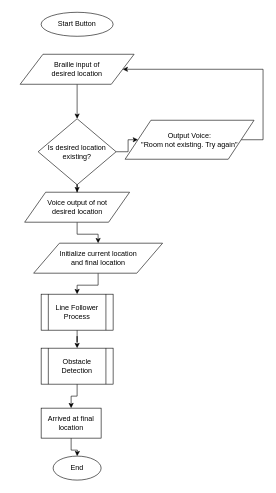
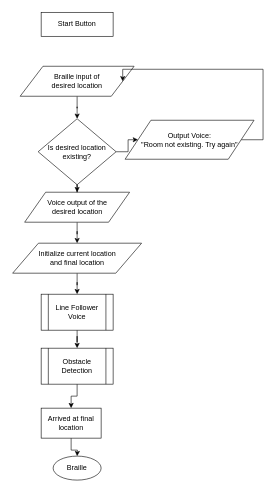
  <mxCell id="0" />
  <mxCell id="1" parent="0" />
- <mxCell id="2" value="Start Button" style="ellipse;whiteSpace=wrap;html=1;" vertex="1" parent="1"><mxGeometry x="68" y="20" width="120" height="40" as="geometry" /></mxCell>
+ <mxCell id="2" value="Start Button" style="rounded=0;whiteSpace=wrap;html=1;" vertex="1" parent="1"><mxGeometry x="68" y="20" width="120" height="40" as="geometry" /></mxCell>
  <mxCell id="3" value="" style="edgeStyle=orthogonalEdgeStyle;rounded=0;orthogonalLoop=1;jettySize=auto;html=1;" edge="1" parent="1" source="4" target="7"><mxGeometry relative="1" as="geometry" /></mxCell>
- <mxCell id="4" value="Braille input of &lt;br&gt;desired location" style="shape=parallelogram;perimeter=parallelogramPerimeter;whiteSpace=wrap;html=1;" vertex="1" parent="1"><mxGeometry x="33" y="90" width="190" height="50" as="geometry" /></mxCell>
+ <mxCell id="4" value="Braille input of &lt;br&gt;desired location" style="shape=parallelogram;perimeter=parallelogramPerimeter;whiteSpace=wrap;html=1;" vertex="1" parent="1"><mxGeometry x="33" y="110" width="190" height="50" as="geometry" /></mxCell>
  <mxCell id="5" style="edgeStyle=orthogonalEdgeStyle;rounded=0;orthogonalLoop=1;jettySize=auto;html=1;entryX=0;entryY=0.5;entryDx=0;entryDy=0;" edge="1" parent="1" source="7" target="9"><mxGeometry relative="1" as="geometry" /></mxCell>
  <mxCell id="6" value="" style="edgeStyle=orthogonalEdgeStyle;rounded=0;orthogonalLoop=1;jettySize=auto;html=1;" edge="1" parent="1" source="7" target="11"><mxGeometry relative="1" as="geometry" /></mxCell>
  <mxCell id="7" value="Is desired location existing?" style="rhombus;whiteSpace=wrap;html=1;" vertex="1" parent="1"><mxGeometry x="63" y="197.5" width="130" height="110" as="geometry" /></mxCell>
  <mxCell id="8" style="edgeStyle=orthogonalEdgeStyle;rounded=0;orthogonalLoop=1;jettySize=auto;html=1;exitX=1;exitY=0.5;exitDx=0;exitDy=0;entryX=1;entryY=0.5;entryDx=0;entryDy=0;" edge="1" parent="1" source="9" target="4"><mxGeometry relative="1" as="geometry"><mxPoint x="468" y="140" as="targetPoint" /><Array as="points"><mxPoint x="438" y="233" /><mxPoint x="438" y="115" /></Array></mxGeometry></mxCell>
  <mxCell id="9" value="Output Voice:&lt;br&gt;&quot;Room not existing. Try again&quot;" style="shape=parallelogram;perimeter=parallelogramPerimeter;whiteSpace=wrap;html=1;" vertex="1" parent="1"><mxGeometry x="208" y="200" width="215" height="65" as="geometry" /></mxCell>
  <mxCell id="10" value="" style="edgeStyle=orthogonalEdgeStyle;rounded=0;orthogonalLoop=1;jettySize=auto;html=1;" edge="1" parent="1" source="11" target="13"><mxGeometry relative="1" as="geometry" /></mxCell>
- <mxCell id="11" value="Voice output of not &lt;br&gt;desired location" style="shape=parallelogram;perimeter=parallelogramPerimeter;whiteSpace=wrap;html=1;" vertex="1" parent="1"><mxGeometry x="40.5" y="320" width="175" height="50" as="geometry" /></mxCell>
+ <mxCell id="11" value="Voice output of the &lt;br&gt;desired location" style="shape=parallelogram;perimeter=parallelogramPerimeter;whiteSpace=wrap;html=1;" vertex="1" parent="1"><mxGeometry x="40.5" y="320" width="175" height="50" as="geometry" /></mxCell>
  <mxCell id="12" value="" style="edgeStyle=orthogonalEdgeStyle;rounded=0;orthogonalLoop=1;jettySize=auto;html=1;" edge="1" parent="1" source="13" target="15"><mxGeometry relative="1" as="geometry" /></mxCell>
- <mxCell id="13" value="Initialize current location &lt;br&gt;and final location" style="shape=parallelogram;perimeter=parallelogramPerimeter;whiteSpace=wrap;html=1;" vertex="1" parent="1"><mxGeometry x="55.5" y="405" width="215" height="50" as="geometry" /></mxCell>
+ <mxCell id="13" value="Initialize current location &lt;br&gt;and final location" style="shape=parallelogram;perimeter=parallelogramPerimeter;whiteSpace=wrap;html=1;" vertex="1" parent="1"><mxGeometry x="20.5" y="405" width="215" height="50" as="geometry" /></mxCell>
  <mxCell id="14" value="" style="edgeStyle=orthogonalEdgeStyle;rounded=0;orthogonalLoop=1;jettySize=auto;html=1;" edge="1" parent="1" source="15" target="17"><mxGeometry relative="1" as="geometry" /></mxCell>
- <mxCell id="15" value="Line Follower Process" style="shape=process;whiteSpace=wrap;html=1;backgroundOutline=1;" vertex="1" parent="1"><mxGeometry x="68" y="490" width="120" height="60" as="geometry" /></mxCell>
+ <mxCell id="15" value="Line Follower Voice" style="shape=process;whiteSpace=wrap;html=1;backgroundOutline=1;" vertex="1" parent="1"><mxGeometry x="68" y="490" width="120" height="60" as="geometry" /></mxCell>
  <mxCell id="16" value="" style="edgeStyle=orthogonalEdgeStyle;rounded=0;orthogonalLoop=1;jettySize=auto;html=1;" edge="1" parent="1" source="17" target="19"><mxGeometry relative="1" as="geometry" /></mxCell>
  <mxCell id="17" value="Obstacle Detection" style="shape=process;whiteSpace=wrap;html=1;backgroundOutline=1;" vertex="1" parent="1"><mxGeometry x="68" y="580" width="120" height="60" as="geometry" /></mxCell>
  <mxCell id="18" value="" style="edgeStyle=orthogonalEdgeStyle;rounded=0;orthogonalLoop=1;jettySize=auto;html=1;" edge="1" parent="1" source="19"><mxGeometry relative="1" as="geometry"><mxPoint x="128" y="760" as="targetPoint" /></mxGeometry></mxCell>
  <mxCell id="19" value="Arrived at final location" style="rounded=0;whiteSpace=wrap;html=1;" vertex="1" parent="1"><mxGeometry x="68" y="680" width="100" height="50" as="geometry" /></mxCell>
- <mxCell id="20" value="End" style="ellipse;whiteSpace=wrap;html=1;" vertex="1" parent="1"><mxGeometry x="88" y="760" width="80" height="40" as="geometry" /></mxCell>
+ <mxCell id="20" value="Braille" style="ellipse;whiteSpace=wrap;html=1;" vertex="1" parent="1"><mxGeometry x="88" y="760" width="80" height="40" as="geometry" /></mxCell>
